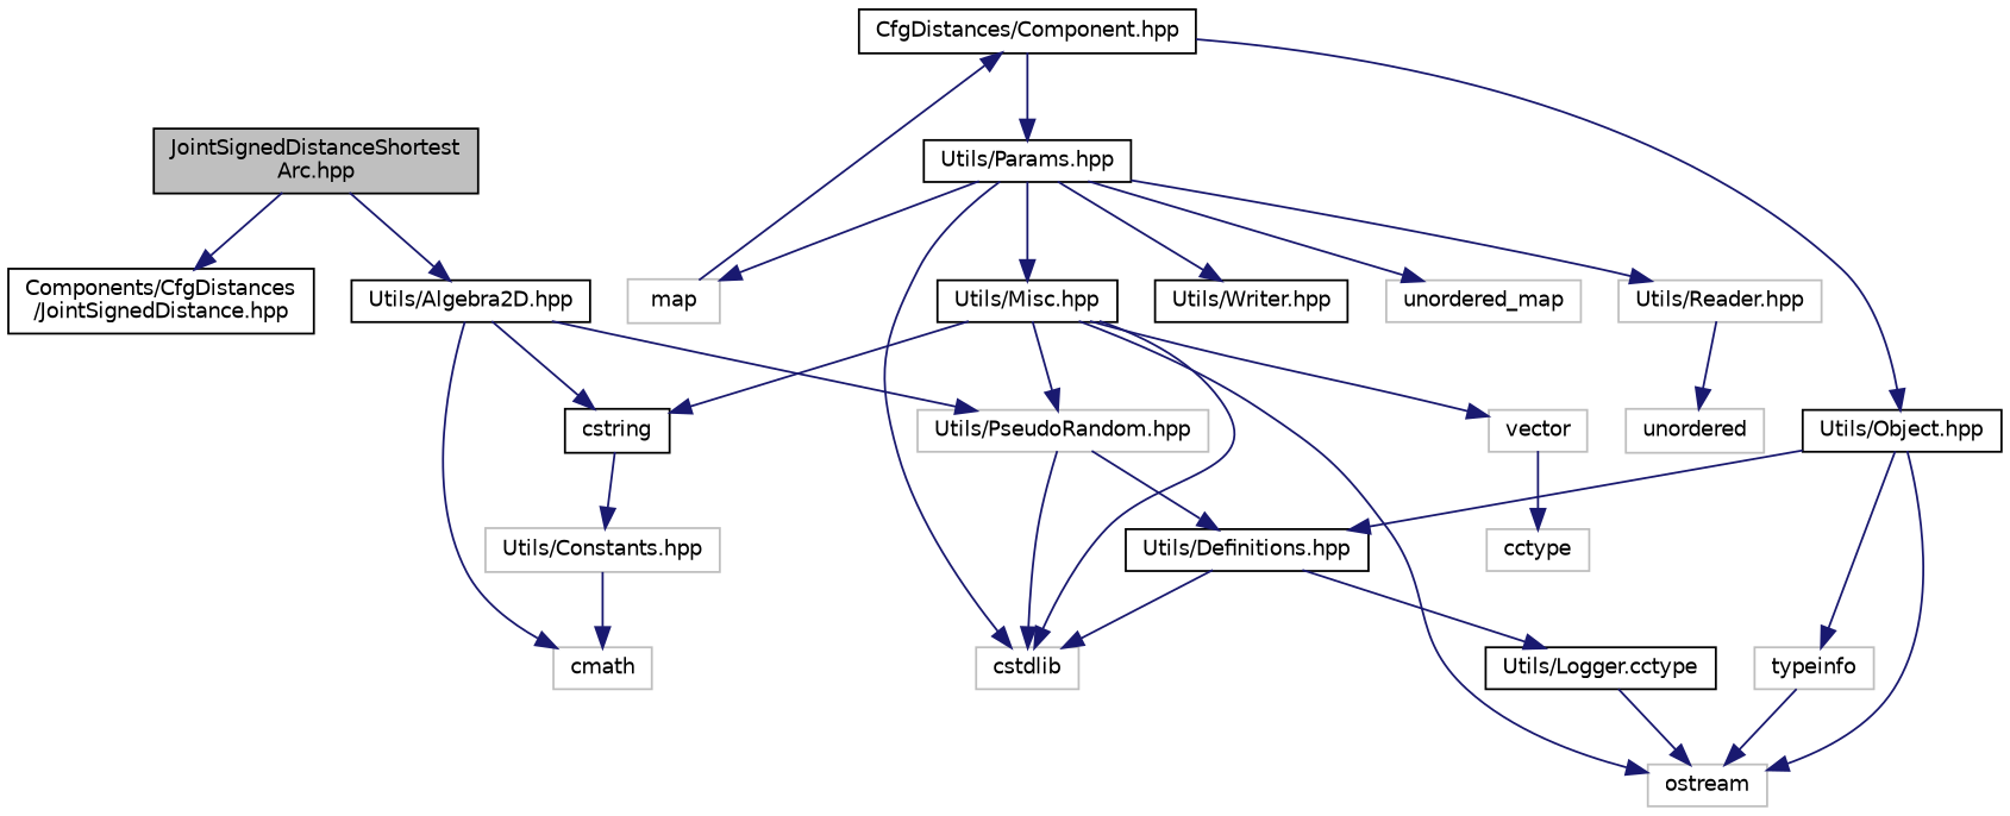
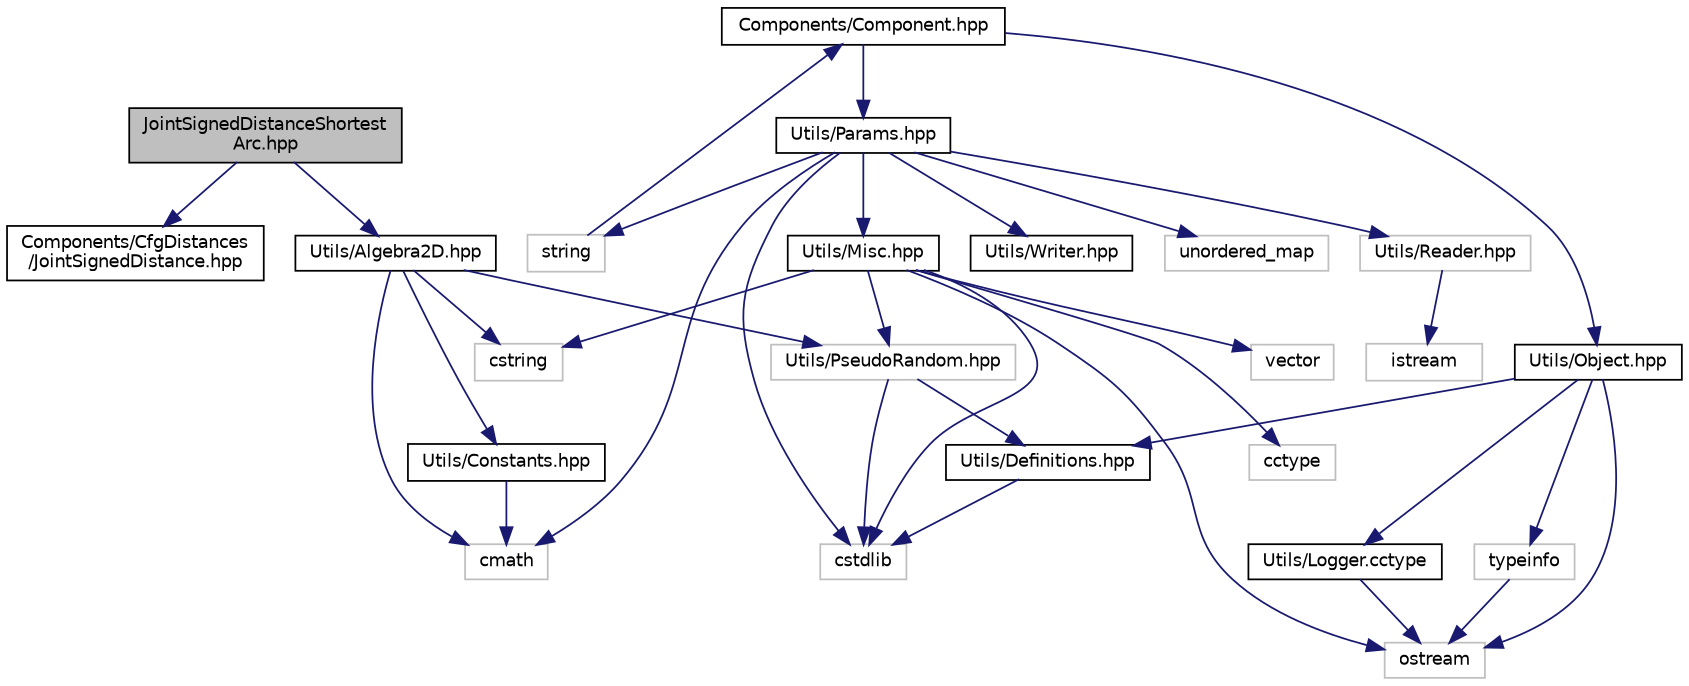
  digraph {
    node [color=grey75 fontname=Helvetica fontsize=10 shape=record]
    edge [color=midnightblue fontname=Helvetica fontsize=10 labelfontname=Helvetica labelfontsize=10 style=solid]
    n1 [color=black fillcolor=grey75 fontcolor=black height=0.2 label="JointSignedDistanceShortest\lArc.hpp" style=filled width=0.4]
    n2 [color=black height=0.2 label="Components/CfgDistances\l/JointSignedDistance.hpp" width=0.4]
    n3 [color=black height=0.2 label="Utils/Algebra2D.hpp" width=0.4]
    n4 [height=0.2 label=cmath width=0.4]
    n5 [height=0.2 label="Utils/PseudoRandom.hpp" width=0.4]
-   n6 [color=black height=0.2 label=cstring width=0.4]
-   n7 [height=0.2 label="Utils/Constants.hpp" width=0.4]
-   n8 [color=black height=0.2 label="CfgDistances/Component.hpp" width=0.4]
+   n6 [height=0.2 label=cstring width=0.4]
+   n7 [color=black height=0.2 label="Utils/Constants.hpp" width=0.4]
+   n8 [color=black height=0.2 label="Components/Component.hpp" width=0.4]
    n9 [color=black height=0.2 label="Utils/Object.hpp" width=0.4]
    n10 [color=black height=0.2 label="Utils/Params.hpp" width=0.4]
    n11 [color=black height=0.2 label="Utils/Definitions.hpp" width=0.4]
    n12 [color=black height=0.2 label="Utils/Logger.cctype" width=0.4]
    n13 [height=0.2 label=ostream width=0.4]
    n14 [height=0.2 label=typeinfo width=0.4]
    n15 [height=0.2 label=cstdlib width=0.4]
    n16 [height=0.2 label="Utils/Reader.hpp" width=0.4]
    n17 [color=black height=0.2 label="Utils/Writer.hpp" width=0.4]
    n18 [color=black height=0.2 label="Utils/Misc.hpp" width=0.4]
-   n19 [height=0.2 label=map width=0.4]
+   n19 [height=0.2 label=string width=0.4]
    n20 [height=0.2 label=unordered_map width=0.4]
-   n21 [height=0.2 label=unordered width=0.4]
+   n21 [height=0.2 label=istream width=0.4]
    n22 [height=0.2 label=vector width=0.4]
    n23 [height=0.2 label=cctype width=0.4]
    n1 -> n2
    n1 -> n3
    n3 -> n4
    n3 -> n5
    n3 -> n6
-   n6 -> n7
+   n3 -> n7
    n5 -> n11
    n5 -> n15
    n7 -> n4
    n8 -> n9
    n8 -> n10
    n9 -> n11
-   n11 -> n12
+   n9 -> n12
    n9 -> n13
    n9 -> n14
+   n10 -> n4
    n10 -> n15
    n10 -> n16
    n10 -> n17
    n10 -> n18
    n10 -> n19
    n10 -> n20
    n11 -> n15
    n12 -> n13
    n14 -> n13
    n16 -> n21
    n18 -> n5
    n18 -> n6
    n18 -> n13
    n18 -> n15
    n18 -> n22
-   n22 -> n23
+   n18 -> n23
    n19 -> n8
  }
